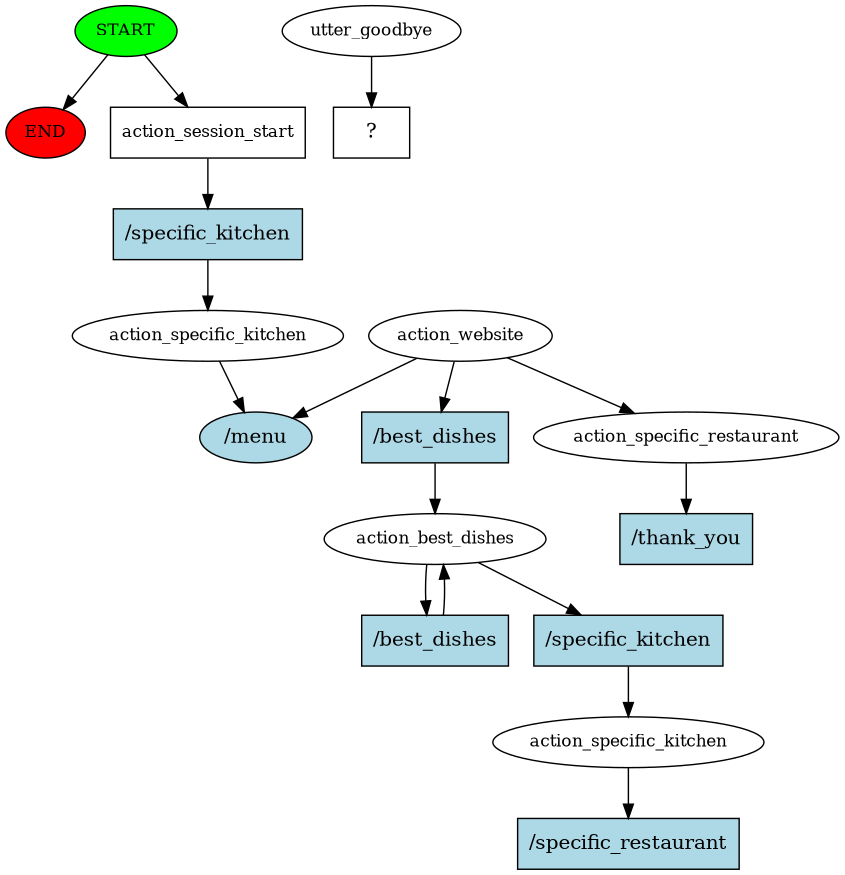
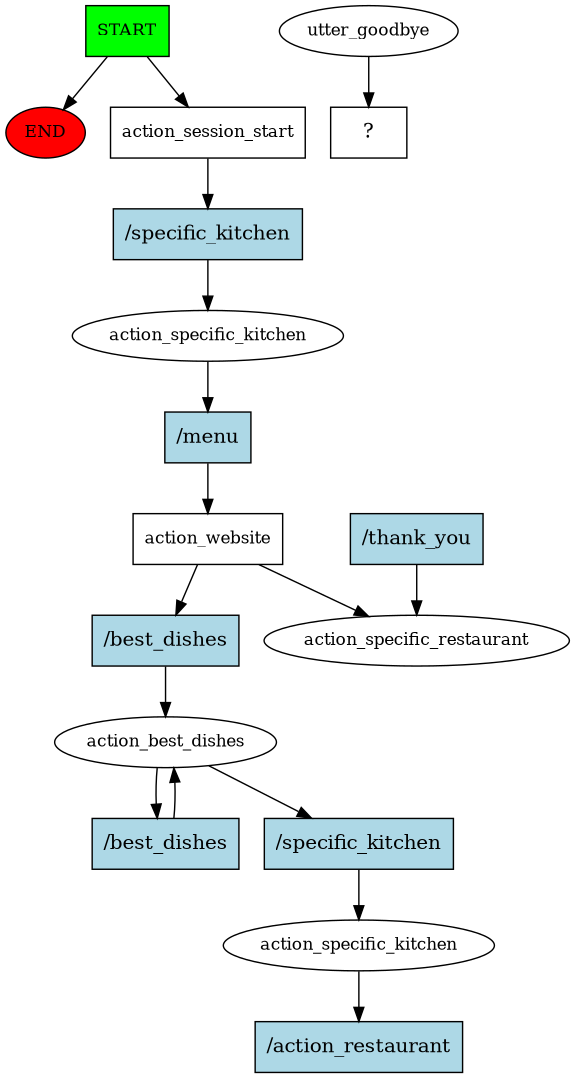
  digraph {
    node [fontsize=12 style=filled]
-   n1 [fillcolor=green label=START]
+   n1 [fillcolor=green label=START shape=box]
    n2 [fillcolor=red label=END]
    n3 [label=action_session_start shape=box style=""]
    n4 [fillcolor=lightblue label="/specific_kitchen" shape=rect fontsize=""]
    n5 [label=action_specific_kitchen style=""]
-   n6 [fillcolor=lightblue label="/menu" shape=ellipse fontsize=""]
-   n7 [label=action_website style=""]
+   n6 [fillcolor=lightblue label="/menu" shape=rect fontsize=""]
+   n7 [label=action_website shape=box style=""]
    n8 [fillcolor=lightblue label="/best_dishes" shape=rect fontsize=""]
    n9 [label=action_specific_restaurant style=""]
    n10 [label=action_best_dishes style=""]
    n11 [fillcolor=lightblue label="/best_dishes" shape=rect fontsize=""]
    n12 [fillcolor=lightblue label="/specific_kitchen" shape=rect fontsize=""]
    n13 [label=action_specific_kitchen style=""]
-   n14 [fillcolor=lightblue label="/specific_restaurant" shape=rect fontsize=""]
+   n14 [fillcolor=lightblue label="/action_restaurant" shape=rect fontsize=""]
    n15 [fillcolor=lightblue label="/thank_you" shape=rect fontsize=""]
    n16 [label=utter_goodbye style=""]
    n17 [label="  ?  " shape=rect fontsize="" style=""]
    n1 -> n2
    n1 -> n3
    n3 -> n4
    n4 -> n5
    n5 -> n6
-   n7 -> n6
+   n6 -> n7
    n7 -> n8
    n7 -> n9
    n8 -> n10
-   n9 -> n15
+   n15 -> n9
    n10 -> n11
    n10 -> n12
    n11 -> n10
    n12 -> n13
    n13 -> n14
    n16 -> n17
  }
